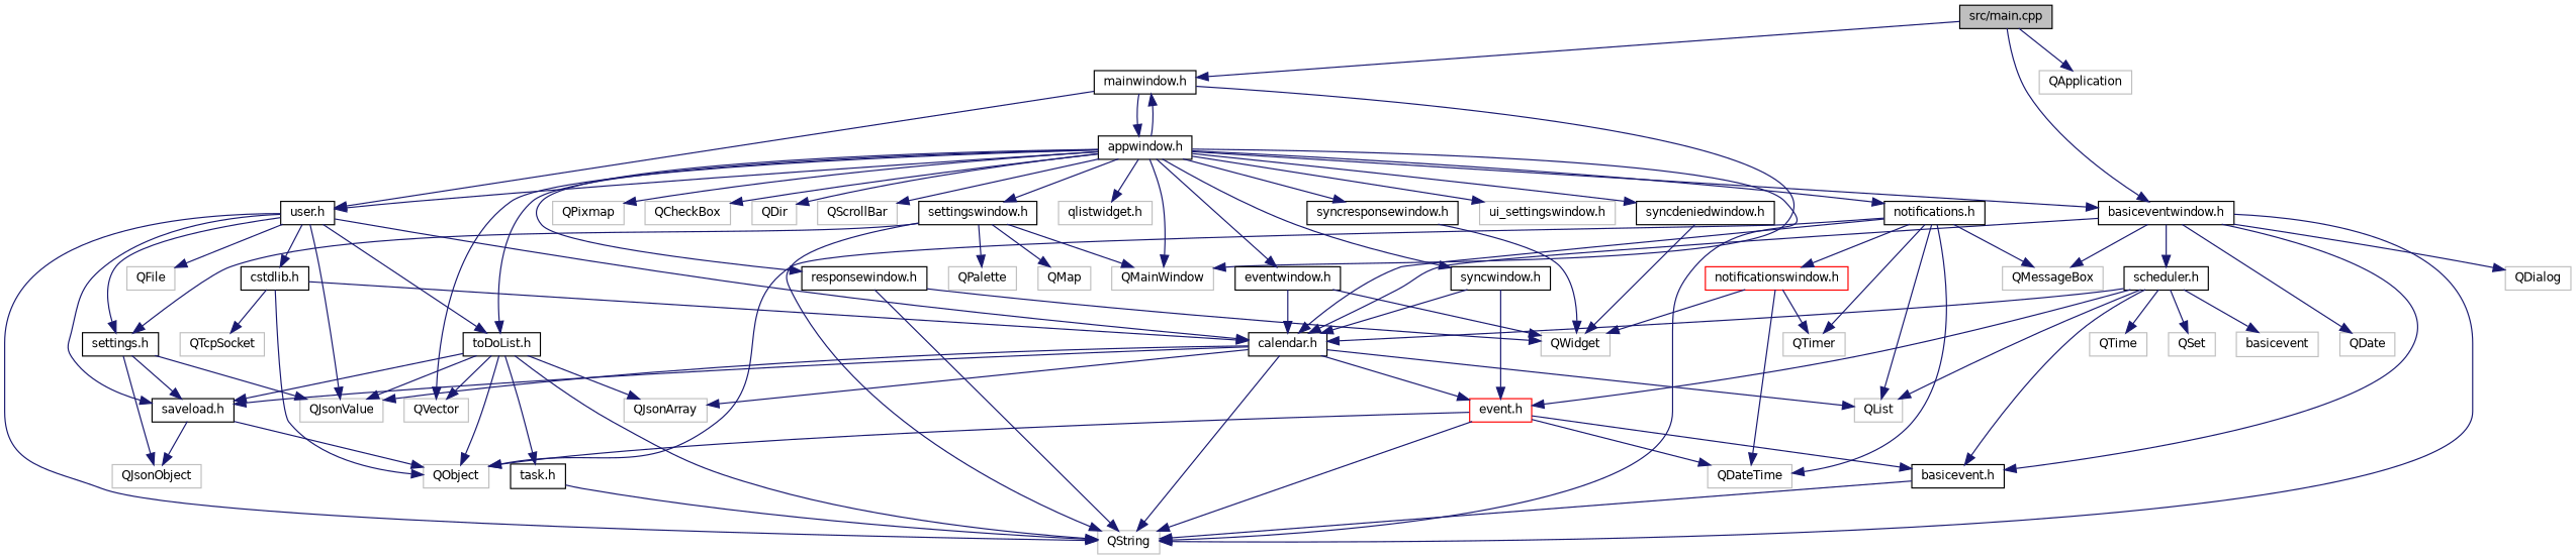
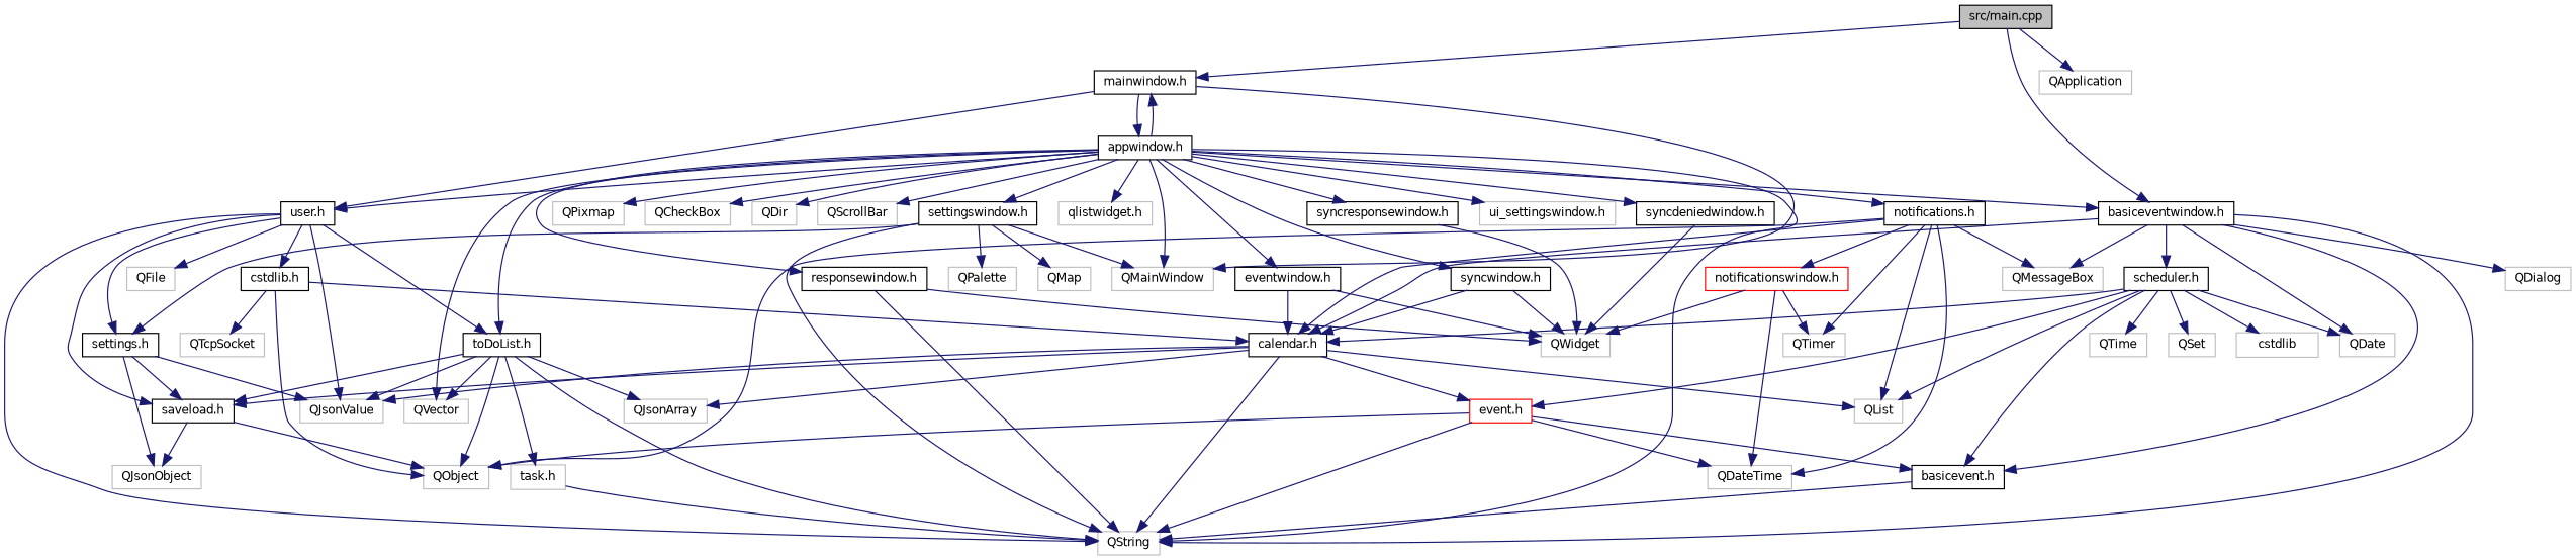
  digraph {
    node [color=grey75 fillcolor=white fontname=Helvetica fontsize=10 shape=record style=filled]
    edge [color=midnightblue fontname=Helvetica fontsize=10 labelfontname=Helvetica labelfontsize=10 style=solid]
    n1 [color=black fillcolor=grey75 fontcolor=black height=0.2 label="src/main.cpp" width=0.4]
    n2 [color=black height=0.2 label="mainwindow.h" width=0.4]
    n3 [color=black height=0.2 label="basiceventwindow.h" width=0.4]
    n4 [height=0.2 label=QApplication width=0.4]
    n5 [height=0.2 label=QMainWindow width=0.4]
    n6 [color=black height=0.2 label="user.h" width=0.4]
    n7 [color=black height=0.2 label="appwindow.h" width=0.4]
    n8 [color=black height=0.2 label="calendar.h" width=0.4]
    n9 [height=0.2 label=QString width=0.4]
    n10 [color=black height=0.2 label="basicevent.h" width=0.4]
    n11 [height=0.2 label=QDialog width=0.4]
    n12 [height=0.2 label=QMessageBox width=0.4]
    n13 [height=0.2 label=QDate width=0.4]
    n14 [color=black height=0.2 label="scheduler.h" width=0.4]
    n15 [color=black height=0.2 label="saveload.h" width=0.4]
    n16 [height=0.2 label=QJsonValue width=0.4]
    n17 [color=black height=0.2 label="toDoList.h" width=0.4]
    n18 [color=black height=0.2 label="settings.h" width=0.4]
    n19 [color=black height=0.2 label="cstdlib.h" width=0.4]
    n20 [height=0.2 label=QFile width=0.4]
    n21 [height=0.2 label=QVector width=0.4]
    n22 [height=0.2 label=QPixmap width=0.4]
    n23 [height=0.2 label=QCheckBox width=0.4]
    n24 [height=0.2 label=QDir width=0.4]
    n25 [height=0.2 label=QScrollBar width=0.4]
    n26 [color=black height=0.2 label="eventwindow.h" width=0.4]
    n27 [height=0.2 label="qlistwidget.h" width=0.4]
    n28 [color=black height=0.2 label="responsewindow.h" width=0.4]
    n29 [color=black height=0.2 label="settingswindow.h" width=0.4]
    n30 [color=black height=0.2 label="syncwindow.h" width=0.4]
    n31 [color=black height=0.2 label="notifications.h" width=0.4]
    n32 [color=black height=0.2 label="syncdeniedwindow.h" width=0.4]
    n33 [color=black height=0.2 label="syncresponsewindow.h" width=0.4]
    n34 [height=0.2 label="ui_settingswindow.h" width=0.4]
    n35 [height=0.2 label=QObject width=0.4]
    n36 [height=0.2 label=QJsonObject width=0.4]
    n37 [color=red height=0.2 label="event.h" width=0.4]
    n38 [height=0.2 label=QList width=0.4]
    n39 [height=0.2 label=QJsonArray width=0.4]
-   n40 [color=black height=0.2 label="task.h" width=0.4]
+   n40 [height=0.2 label="task.h" width=0.4]
    n41 [height=0.2 label=QTcpSocket width=0.4]
    n42 [height=0.2 label=QDateTime width=0.4]
    n43 [height=0.2 label=QWidget width=0.4]
    n44 [height=0.2 label=QPalette width=0.4]
    n45 [height=0.2 label=QMap width=0.4]
    n46 [height=0.2 label=QTimer width=0.4]
    n47 [color=red height=0.2 label="notificationswindow.h" width=0.4]
    n48 [height=0.2 label=QTime width=0.4]
    n49 [height=0.2 label=QSet width=0.4]
-   n50 [height=0.2 label=basicevent width=0.4]
+   n50 [height=0.2 label=cstdlib width=0.4]
    n1 -> n2
    n1 -> n3
    n1 -> n4
    n2 -> n5
    n2 -> n6
    n2 -> n7
    n3 -> n8
    n3 -> n9
    n3 -> n10
    n3 -> n11
    n3 -> n12
    n3 -> n13
    n3 -> n14
-   n6 -> n8
    n6 -> n9
    n6 -> n15
    n6 -> n16
    n6 -> n17
    n6 -> n18
    n6 -> n19
    n6 -> n20
    n7 -> n2
    n7 -> n3
    n7 -> n5
    n7 -> n6
    n7 -> n9
    n7 -> n17
    n7 -> n21
    n7 -> n22
    n7 -> n23
    n7 -> n24
    n7 -> n25
    n7 -> n26
    n7 -> n27
    n7 -> n28
    n7 -> n29
    n7 -> n30
    n7 -> n31
    n7 -> n32
    n7 -> n33
    n7 -> n34
    n8 -> n9
    n8 -> n15
    n8 -> n16
    n8 -> n37
    n8 -> n38
    n8 -> n39
    n10 -> n9
    n14 -> n8
    n14 -> n10
+   n14 -> n13
    n14 -> n37
    n14 -> n38
    n14 -> n48
    n14 -> n49
    n14 -> n50
    n15 -> n35
    n15 -> n36
    n17 -> n9
    n17 -> n15
    n17 -> n16
    n17 -> n21
    n17 -> n35
    n17 -> n39
    n17 -> n40
    n18 -> n15
    n18 -> n16
    n18 -> n36
    n19 -> n8
    n19 -> n35
    n19 -> n41
    n26 -> n8
    n26 -> n43
    n28 -> n9
    n28 -> n43
    n29 -> n5
    n29 -> n9
    n29 -> n18
    n29 -> n44
    n29 -> n45
    n30 -> n8
-   n30 -> n37
+   n30 -> n43
    n31 -> n8
    n31 -> n12
    n31 -> n35
    n31 -> n38
    n31 -> n42
    n31 -> n46
    n31 -> n47
    n32 -> n43
    n33 -> n43
    n37 -> n9
    n37 -> n10
    n37 -> n35
    n37 -> n42
    n40 -> n9
    n47 -> n42
    n47 -> n43
    n47 -> n46
  }
